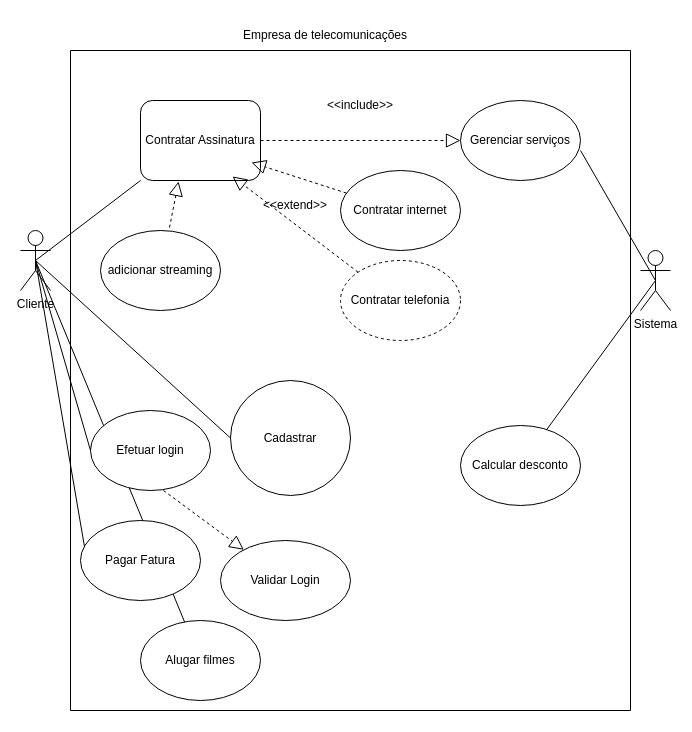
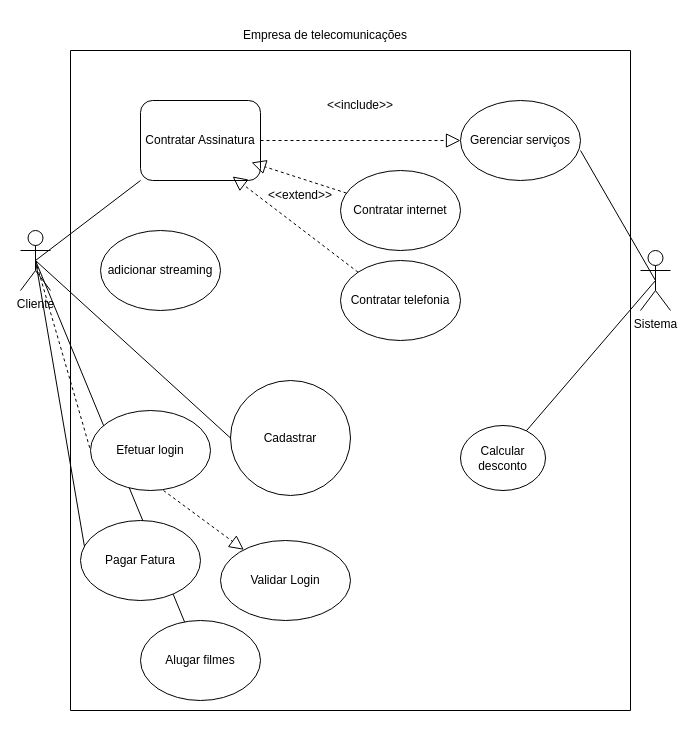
  <mxCell id="0" />
  <mxCell id="1" parent="0" />
  <mxCell id="2" value="" style="endArrow=none;html=1;rounded=0;exitX=0.5;exitY=0.5;exitDx=0;exitDy=0;exitPerimeter=0;" edge="1" parent="1" source="3" target="21"><mxGeometry width="50" height="50" relative="1" as="geometry"><mxPoint x="45" y="270" as="sourcePoint" /><mxPoint x="240" y="430" as="targetPoint" /></mxGeometry></mxCell>
  <mxCell id="3" value="Cliente" style="shape=umlActor;verticalLabelPosition=bottom;verticalAlign=top;html=1;outlineConnect=0;" parent="1" vertex="1"><mxGeometry x="20" y="230" width="30" height="60" as="geometry" /></mxCell>
  <mxCell id="4" value="Sistema" style="shape=umlActor;verticalLabelPosition=bottom;verticalAlign=top;html=1;outlineConnect=0;" parent="1" vertex="1"><mxGeometry x="640" y="250" width="30" height="60" as="geometry" /></mxCell>
  <mxCell id="5" value="" style="swimlane;startSize=0;" parent="1" vertex="1"><mxGeometry x="70" y="50" width="560" height="660" as="geometry" /></mxCell>
  <mxCell id="6" value="Cadastrar" style="ellipse;whiteSpace=wrap;html=1;" parent="5" vertex="1"><mxGeometry x="160" y="330" width="120" height="115" as="geometry" /></mxCell>
  <mxCell id="7" value="Efetuar login" style="ellipse;whiteSpace=wrap;html=1;" parent="5" vertex="1"><mxGeometry x="20" y="360" width="120" height="80" as="geometry" /></mxCell>
  <mxCell id="8" value="Gerenciar serviços" style="ellipse;whiteSpace=wrap;html=1;" parent="5" vertex="1"><mxGeometry x="390" y="50" width="120" height="80" as="geometry" /></mxCell>
  <mxCell id="9" value="Pagar Fatura" style="ellipse;whiteSpace=wrap;html=1;" parent="5" vertex="1"><mxGeometry x="10" y="470" width="120" height="80" as="geometry" /></mxCell>
  <mxCell id="10" value="Validar Login" style="ellipse;whiteSpace=wrap;html=1;" parent="5" vertex="1"><mxGeometry x="150" y="490" width="130" height="80" as="geometry" /></mxCell>
  <mxCell id="11" value="" style="endArrow=block;dashed=1;endFill=0;endSize=12;html=1;rounded=0;exitX=0.608;exitY=1;exitDx=0;exitDy=0;exitPerimeter=0;" parent="5" source="7" target="10" edge="1"><mxGeometry width="160" relative="1" as="geometry"><mxPoint x="214.96" y="423" as="sourcePoint" /><mxPoint x="320.259" y="418.322" as="targetPoint" /></mxGeometry></mxCell>
  <mxCell id="12" value="&amp;lt;&amp;lt;include&amp;gt;&amp;gt;" style="text;html=1;strokeColor=none;fillColor=none;align=center;verticalAlign=middle;whiteSpace=wrap;rounded=0;" parent="5" vertex="1"><mxGeometry x="260" y="40" width="60" height="30" as="geometry" /></mxCell>
- <mxCell id="13" value="Calcular desconto" style="ellipse;whiteSpace=wrap;html=1;" parent="5" vertex="1"><mxGeometry x="390" y="375" width="120" height="80" as="geometry" /></mxCell>
+ <mxCell id="13" value="Calcular desconto" style="ellipse;whiteSpace=wrap;html=1;" parent="5" vertex="1"><mxGeometry x="390" y="375" width="85" height="65" as="geometry" /></mxCell>
  <mxCell id="14" value="Contratar Assinatura" style="whiteSpace=wrap;html=1;rounded=1;" parent="5" vertex="1"><mxGeometry x="70" y="50" width="120" height="80" as="geometry" /></mxCell>
  <mxCell id="15" value="Contratar internet" style="ellipse;whiteSpace=wrap;html=1;" parent="5" vertex="1"><mxGeometry x="270" y="120" width="120" height="80" as="geometry" /></mxCell>
  <mxCell id="16" value="" style="endArrow=block;dashed=1;endFill=0;endSize=12;html=1;rounded=0;exitX=1;exitY=0.5;exitDx=0;exitDy=0;" parent="5" source="14" target="8" edge="1"><mxGeometry width="160" relative="1" as="geometry"><mxPoint x="162.426" y="228.284" as="sourcePoint" /><mxPoint x="371.05" y="298" as="targetPoint" /></mxGeometry></mxCell>
  <mxCell id="17" value="" style="endArrow=block;dashed=1;endFill=0;endSize=12;html=1;rounded=0;entryX=0.925;entryY=0.775;entryDx=0;entryDy=0;entryPerimeter=0;" parent="5" source="15" target="14" edge="1"><mxGeometry width="160" relative="1" as="geometry"><mxPoint x="200" y="100" as="sourcePoint" /><mxPoint x="190" y="120" as="targetPoint" /></mxGeometry></mxCell>
- <mxCell id="18" value="&amp;lt;&amp;lt;extend&amp;gt;&amp;gt;" style="text;html=1;strokeColor=none;fillColor=none;align=center;verticalAlign=middle;whiteSpace=wrap;rounded=0;" parent="5" vertex="1"><mxGeometry x="195" y="140" width="60" height="30" as="geometry" /></mxCell>
- <mxCell id="19" value="Contratar telefonia" style="ellipse;whiteSpace=wrap;html=1;dashed=1;" parent="5" vertex="1"><mxGeometry x="270" y="210" width="120" height="80" as="geometry" /></mxCell>
+ <mxCell id="18" value="&amp;lt;&amp;lt;extend&amp;gt;&amp;gt;" style="text;html=1;strokeColor=none;fillColor=none;align=center;verticalAlign=middle;whiteSpace=wrap;rounded=0;" parent="5" vertex="1"><mxGeometry x="200" y="130" width="60" height="30" as="geometry" /></mxCell>
+ <mxCell id="19" value="Contratar telefonia" style="ellipse;whiteSpace=wrap;html=1;" parent="5" vertex="1"><mxGeometry x="270" y="210" width="120" height="80" as="geometry" /></mxCell>
  <mxCell id="20" value="" style="endArrow=block;dashed=1;endFill=0;endSize=12;html=1;rounded=0;entryX=0.767;entryY=0.95;entryDx=0;entryDy=0;entryPerimeter=0;exitX=0;exitY=0;exitDx=0;exitDy=0;" parent="5" source="19" target="14" edge="1"><mxGeometry width="160" relative="1" as="geometry"><mxPoint x="243.343" y="146.019" as="sourcePoint" /><mxPoint x="150" y="120.0" as="targetPoint" /></mxGeometry></mxCell>
  <mxCell id="21" value="Alugar filmes" style="ellipse;whiteSpace=wrap;html=1;" parent="5" vertex="1"><mxGeometry x="70" y="570" width="120" height="80" as="geometry" /></mxCell>
  <mxCell id="22" value="adicionar streaming" style="ellipse;whiteSpace=wrap;html=1;" parent="5" vertex="1"><mxGeometry x="30" y="180" width="120" height="80" as="geometry" /></mxCell>
- <mxCell id="23" value="" style="endArrow=block;dashed=1;endFill=0;endSize=12;html=1;rounded=0;entryX=0.317;entryY=1.013;entryDx=0;entryDy=0;exitX=0.575;exitY=-0.037;exitDx=0;exitDy=0;exitPerimeter=0;entryPerimeter=0;" parent="5" source="22" target="14" edge="1"><mxGeometry width="160" relative="1" as="geometry"><mxPoint x="214.779" y="223.706" as="sourcePoint" /><mxPoint x="158" y="141.04" as="targetPoint" /></mxGeometry></mxCell>
  <mxCell id="24" value="" style="endArrow=none;html=1;rounded=0;exitX=0.5;exitY=0.5;exitDx=0;exitDy=0;exitPerimeter=0;entryX=0;entryY=0.5;entryDx=0;entryDy=0;" parent="1" source="3" target="6" edge="1"><mxGeometry width="50" height="50" relative="1" as="geometry"><mxPoint x="370" y="360" as="sourcePoint" /><mxPoint x="120" y="250" as="targetPoint" /></mxGeometry></mxCell>
  <mxCell id="25" value="Empresa de telecomunicações" style="text;html=1;strokeColor=none;fillColor=none;align=center;verticalAlign=middle;whiteSpace=wrap;rounded=0;" parent="1" vertex="1"><mxGeometry x="220" y="20" width="210" height="30" as="geometry" /></mxCell>
- <mxCell id="26" value="" style="endArrow=none;html=1;rounded=0;entryX=0;entryY=0.5;entryDx=0;entryDy=0;exitX=0.5;exitY=0.5;exitDx=0;exitDy=0;exitPerimeter=0;" parent="1" source="3" target="7" edge="1"><mxGeometry width="50" height="50" relative="1" as="geometry"><mxPoint x="370" y="250" as="sourcePoint" /><mxPoint x="420" y="200" as="targetPoint" /></mxGeometry></mxCell>
+ <mxCell id="26" value="" style="endArrow=none;html=1;rounded=0;entryX=0;entryY=0.5;entryDx=0;entryDy=0;exitX=0.5;exitY=0.5;exitDx=0;exitDy=0;exitPerimeter=0;dashed=1;" parent="1" source="3" target="7" edge="1"><mxGeometry width="50" height="50" relative="1" as="geometry"><mxPoint x="370" y="250" as="sourcePoint" /><mxPoint x="420" y="200" as="targetPoint" /></mxGeometry></mxCell>
  <mxCell id="27" value="" style="endArrow=none;html=1;rounded=0;entryX=0.5;entryY=0.5;entryDx=0;entryDy=0;entryPerimeter=0;" parent="1" target="4" edge="1"><mxGeometry width="50" height="50" relative="1" as="geometry"><mxPoint x="580" y="150" as="sourcePoint" /><mxPoint x="420" y="220" as="targetPoint" /></mxGeometry></mxCell>
  <mxCell id="28" value="" style="endArrow=none;html=1;rounded=0;exitX=0.033;exitY=0.325;exitDx=0;exitDy=0;entryX=0.5;entryY=0.5;entryDx=0;entryDy=0;entryPerimeter=0;exitPerimeter=0;" parent="1" source="9" target="3" edge="1"><mxGeometry width="50" height="50" relative="1" as="geometry"><mxPoint x="370" y="270" as="sourcePoint" /><mxPoint x="50" y="260" as="targetPoint" /></mxGeometry></mxCell>
  <mxCell id="29" value="" style="endArrow=none;html=1;rounded=0;entryX=0.5;entryY=0.5;entryDx=0;entryDy=0;entryPerimeter=0;" parent="1" source="13" target="4" edge="1"><mxGeometry width="50" height="50" relative="1" as="geometry"><mxPoint x="370" y="350" as="sourcePoint" /><mxPoint x="650" y="280" as="targetPoint" /></mxGeometry></mxCell>
  <mxCell id="30" value="" style="endArrow=none;html=1;rounded=0;entryX=0;entryY=1;entryDx=0;entryDy=0;exitX=0.5;exitY=0.5;exitDx=0;exitDy=0;exitPerimeter=0;" parent="1" source="3" target="14" edge="1"><mxGeometry width="50" height="50" relative="1" as="geometry"><mxPoint x="40" y="260" as="sourcePoint" /><mxPoint x="440" y="280" as="targetPoint" /></mxGeometry></mxCell>
